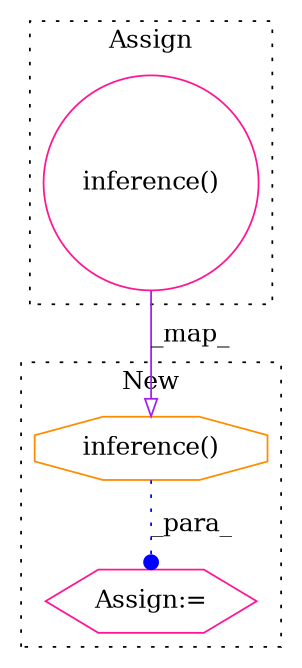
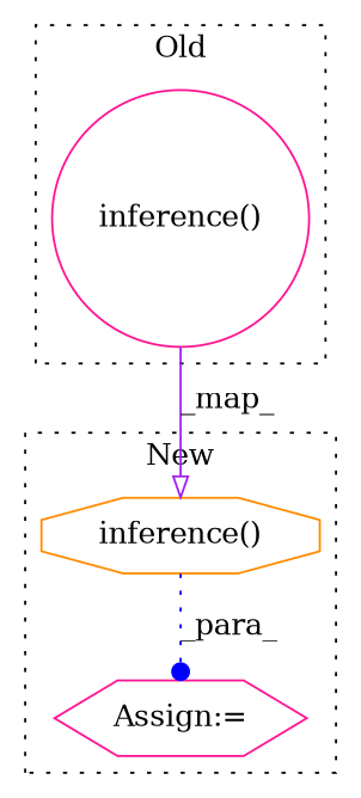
  digraph {
    node [a=75 l="19,1" color=deeppink]
    n1 [label="inference()" s="1219,1255" shape=octagon color=darkorange]
    n2 [a=68 l=3 label="Assign:=" s=1216 shape=hexagon]
    n3 [label="inference()" s="1077,1113" shape=circle]
    subgraph cluster_1 {
      label=New
      style=dotted
      n1
      n2
    }
    subgraph cluster_2 {
-     label=Assign
+     label=Old
      style=dotted
      n3
    }
    n1 -> n2 [label=_para_ color=blue style=dotted arrowhead=dot]
    n3 -> n1 [label=_map_ color=purple style=solid arrowhead=onormal]
  }
